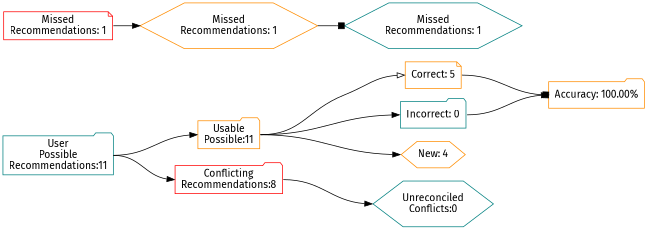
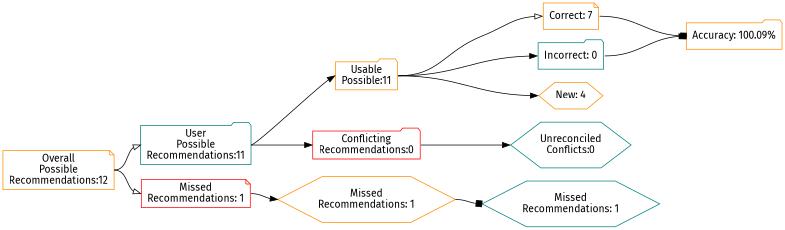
  digraph {
    fontname="Fira Sans"
    rankdir=LR
    node [color=darkorange fontname="Fira Sans" shape=folder]
    edge [arrowhead=normal fontname="Fira Sans" headport=w tailport=e]
+   n1 [label="Overall\nPossible\nRecommendations:12" shape=note]
    n2 [color=teal label="User\nPossible\nRecommendations:11"]
    n3 [color=red label="Missed\nRecommendations: 1" shape=note]
    n4 [label="Usable\nPossible:11"]
-   n5 [color=red label="Conflicting\nRecommendations:8"]
+   n5 [color=red label="Conflicting\nRecommendations:0"]
    n6 [label="Missed\nRecommendations: 1" shape=hexagon]
-   n7 [label="Correct: 5" shape=note]
+   n7 [label="Correct: 7" shape=note]
    n8 [color=teal label="Incorrect: 0"]
    n9 [label="New: 4" shape=hexagon]
    n10 [color=teal label="Unreconciled\nConflicts:0" shape=hexagon]
    n11 [color=teal label="Missed\nRecommendations: 1" shape=hexagon]
-   n12 [label="Accuracy: 100.00%"]
+   n12 [label="Accuracy: 100.09%"]
+   n1 -> n2 [arrowhead=onormal]
+   n1 -> n3 [arrowhead=onormal]
    n2 -> n4
    n2 -> n5
    n3 -> n6
    n4 -> n7 [arrowhead=onormal]
    n4 -> n8
    n4 -> n9
    n5 -> n10
    n6 -> n11 [arrowhead=box]
    n7 -> n12 [arrowhead=box]
    n8 -> n12
  }
